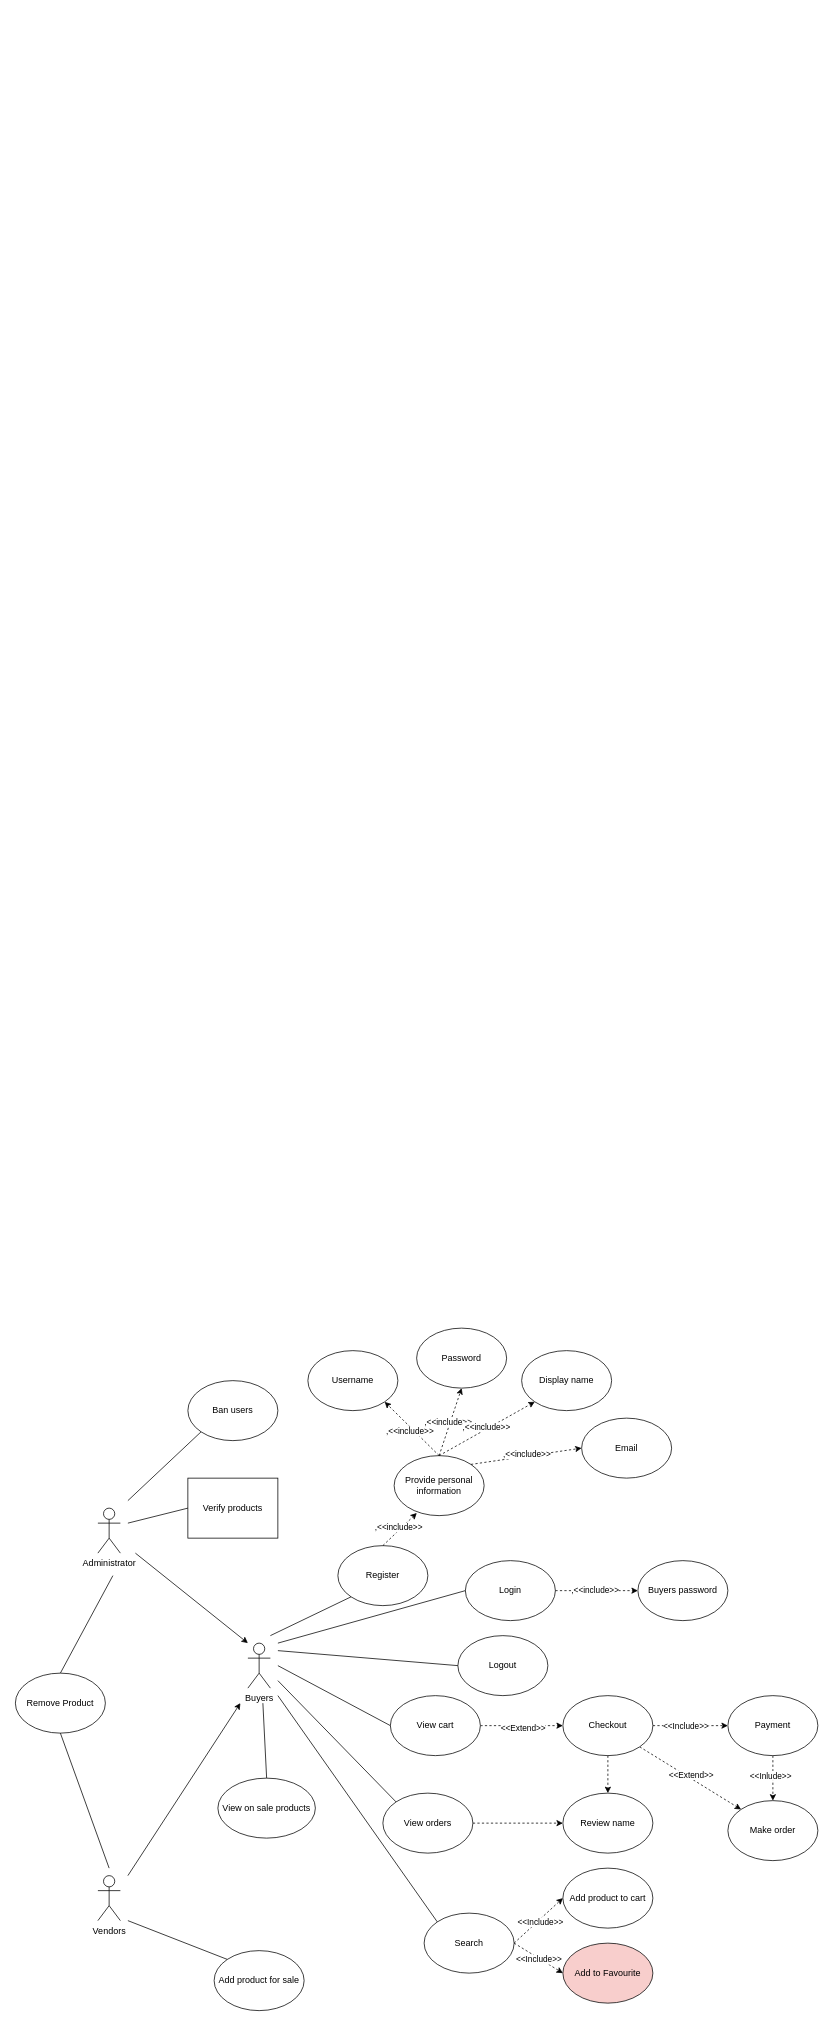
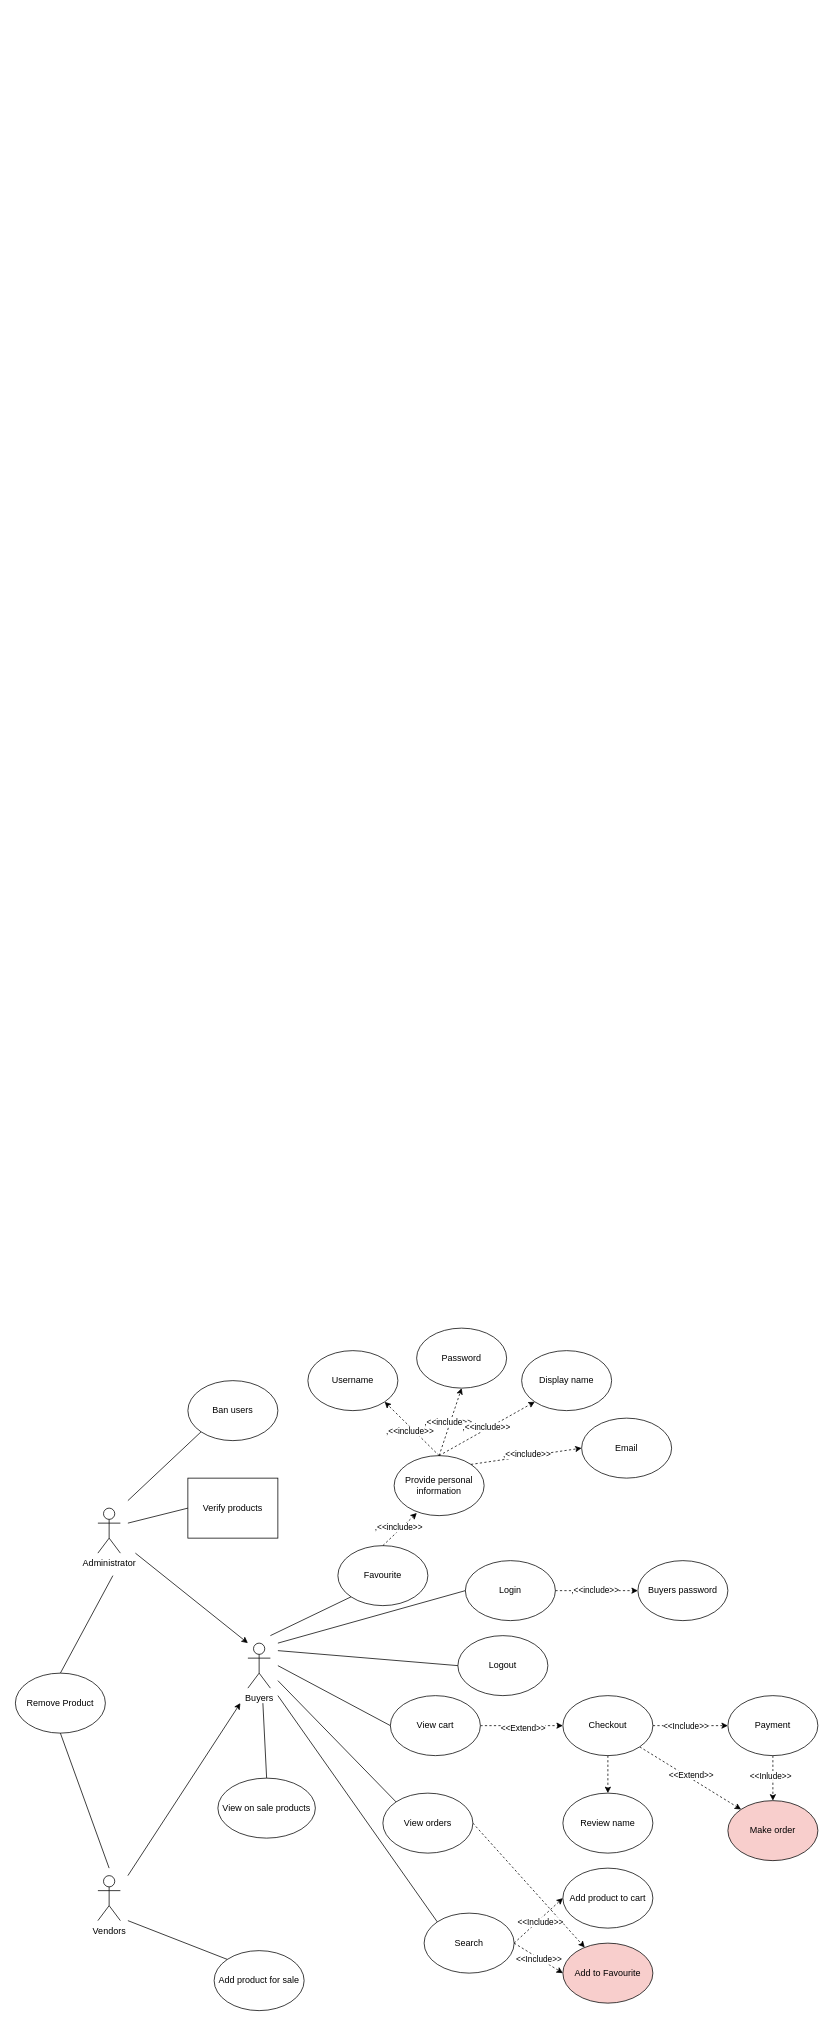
  <mxCell id="0" />
  <mxCell id="1" parent="0" />
  <mxCell id="2" style="edgeStyle=orthogonalEdgeStyle;rounded=0;orthogonalLoop=1;jettySize=auto;html=1;entryX=0;entryY=0.5;entryDx=0;entryDy=0;" edge="1" parent="1"><mxGeometry relative="1" as="geometry"><Array as="points"><mxPoint x="200" y="20" /><mxPoint x="200" y="20" /></Array><mxPoint x="120" y="20" as="sourcePoint" /></mxGeometry></mxCell>
  <mxCell id="3" value="Add product to cart" style="ellipse;whiteSpace=wrap;html=1;" vertex="1" parent="1"><mxGeometry x="750" y="2490" width="120" height="80" as="geometry" /></mxCell>
  <mxCell id="4" value="Vendors" style="shape=umlActor;verticalLabelPosition=bottom;verticalAlign=top;html=1;outlineConnect=0;" vertex="1" parent="1"><mxGeometry x="130" y="2500" width="30" height="60" as="geometry" /></mxCell>
  <mxCell id="5" value="Administrator" style="shape=umlActor;verticalLabelPosition=bottom;verticalAlign=top;html=1;outlineConnect=0;" vertex="1" parent="1"><mxGeometry x="130" y="2010" width="30" height="60" as="geometry" /></mxCell>
  <mxCell id="6" value="Add to Favourite" style="ellipse;whiteSpace=wrap;html=1;fillColor=#f8cecc;" vertex="1" parent="1"><mxGeometry x="750" y="2590" width="120" height="80" as="geometry" /></mxCell>
  <mxCell id="7" style="rounded=0;orthogonalLoop=1;jettySize=auto;html=1;exitX=1;exitY=0.5;exitDx=0;exitDy=0;entryX=0;entryY=0.5;entryDx=0;entryDy=0;dashed=1;" edge="1" parent="1" source="11" target="29"><mxGeometry relative="1" as="geometry" /></mxCell>
  <mxCell id="8" value="&amp;lt;&amp;lt;Include&amp;gt;&amp;gt;" style="edgeLabel;html=1;align=center;verticalAlign=middle;resizable=0;points=[];" connectable="0" vertex="1" parent="7"><mxGeometry x="-0.141" relative="1" as="geometry"><mxPoint as="offset" /></mxGeometry></mxCell>
  <mxCell id="9" style="rounded=0;orthogonalLoop=1;jettySize=auto;html=1;exitX=1;exitY=1;exitDx=0;exitDy=0;entryX=0;entryY=0;entryDx=0;entryDy=0;dashed=1;" edge="1" parent="1" source="11" target="52"><mxGeometry relative="1" as="geometry" /></mxCell>
  <mxCell id="10" value="&amp;lt;&amp;lt;Extend&amp;gt;&amp;gt;" style="edgeLabel;html=1;align=center;verticalAlign=middle;resizable=0;points=[];" connectable="0" vertex="1" parent="9"><mxGeometry x="-0.033" y="4" relative="1" as="geometry"><mxPoint as="offset" /></mxGeometry></mxCell>
  <mxCell id="11" value="Checkout" style="ellipse;whiteSpace=wrap;html=1;" vertex="1" parent="1"><mxGeometry x="750" y="2260" width="120" height="80" as="geometry" /></mxCell>
  <mxCell id="12" value="Add product for sale" style="ellipse;whiteSpace=wrap;html=1;" vertex="1" parent="1"><mxGeometry x="285" y="2600" width="120" height="80" as="geometry" /></mxCell>
  <mxCell id="13" value="View on sale products" style="ellipse;whiteSpace=wrap;html=1;" vertex="1" parent="1"><mxGeometry x="290" y="2370" width="130" height="80" as="geometry" /></mxCell>
- <mxCell id="14" value="Register" style="ellipse;whiteSpace=wrap;html=1;" vertex="1" parent="1"><mxGeometry x="450" y="2060" width="120" height="80" as="geometry" /></mxCell>
- <mxCell id="15" style="rounded=0;orthogonalLoop=1;jettySize=auto;html=1;exitX=1;exitY=0.5;exitDx=0;exitDy=0;entryX=0;entryY=0.5;entryDx=0;entryDy=0;dashed=1;" edge="1" parent="1" source="16" target="21"><mxGeometry relative="1" as="geometry" /></mxCell>
+ <mxCell id="14" value="Favourite" style="ellipse;whiteSpace=wrap;html=1;" vertex="1" parent="1"><mxGeometry x="450" y="2060" width="120" height="80" as="geometry" /></mxCell>
+ <mxCell id="15" style="rounded=0;orthogonalLoop=1;jettySize=auto;html=1;exitX=1;exitY=0.5;exitDx=0;exitDy=0;dashed=1;" edge="1" parent="1" source="16" target="6"><mxGeometry relative="1" as="geometry" /></mxCell>
  <mxCell id="16" value="View orders" style="ellipse;whiteSpace=wrap;html=1;" vertex="1" parent="1"><mxGeometry x="510" y="2390" width="120" height="80" as="geometry" /></mxCell>
  <mxCell id="17" style="rounded=0;orthogonalLoop=1;jettySize=auto;html=1;entryX=0;entryY=0.5;entryDx=0;entryDy=0;exitX=1;exitY=0.5;exitDx=0;exitDy=0;dashed=1;" edge="1" parent="1" source="19" target="11"><mxGeometry relative="1" as="geometry"><mxPoint x="620" y="2320" as="sourcePoint" /><mxPoint x="720" y="2360" as="targetPoint" /></mxGeometry></mxCell>
  <mxCell id="18" value="&amp;lt;&amp;lt;Extend&amp;gt;&amp;gt;" style="edgeLabel;html=1;align=center;verticalAlign=middle;resizable=0;points=[];" connectable="0" vertex="1" parent="17"><mxGeometry x="-0.009" y="-2" relative="1" as="geometry"><mxPoint x="1" as="offset" /></mxGeometry></mxCell>
  <mxCell id="19" value="View&amp;nbsp;cart" style="ellipse;whiteSpace=wrap;html=1;" vertex="1" parent="1"><mxGeometry x="520" y="2260" width="120" height="80" as="geometry" /></mxCell>
  <mxCell id="20" value="Search" style="ellipse;whiteSpace=wrap;html=1;" vertex="1" parent="1"><mxGeometry x="565" y="2550" width="120" height="80" as="geometry" /></mxCell>
  <mxCell id="21" value="Review name" style="ellipse;whiteSpace=wrap;html=1;" vertex="1" parent="1"><mxGeometry x="750" y="2390" width="120" height="80" as="geometry" /></mxCell>
  <mxCell id="22" value="Login" style="ellipse;whiteSpace=wrap;html=1;" vertex="1" parent="1"><mxGeometry x="620" y="2080" width="120" height="80" as="geometry" /></mxCell>
  <mxCell id="23" value="" style="endArrow=classic;html=1;rounded=0;entryX=0.5;entryY=0;entryDx=0;entryDy=0;dashed=1;" edge="1" parent="1" source="11" target="21"><mxGeometry width="50" height="50" relative="1" as="geometry"><mxPoint x="1030" y="2480" as="sourcePoint" /><mxPoint x="1080" y="2430" as="targetPoint" /></mxGeometry></mxCell>
  <mxCell id="24" value="Remove Product" style="ellipse;whiteSpace=wrap;html=1;" vertex="1" parent="1"><mxGeometry x="20" y="2230" width="120" height="80" as="geometry" /></mxCell>
  <mxCell id="25" value="Ban users" style="ellipse;whiteSpace=wrap;html=1;" vertex="1" parent="1"><mxGeometry x="250" y="1840" width="120" height="80" as="geometry" /></mxCell>
  <mxCell id="26" value="Verify products" style="whiteSpace=wrap;html=1;rounded=0;" vertex="1" parent="1"><mxGeometry x="250" y="1970" width="120" height="80" as="geometry" /></mxCell>
  <mxCell id="27" style="rounded=0;orthogonalLoop=1;jettySize=auto;html=1;exitX=0.5;exitY=1;exitDx=0;exitDy=0;entryX=0.5;entryY=0;entryDx=0;entryDy=0;dashed=1;" edge="1" parent="1" source="29" target="52"><mxGeometry relative="1" as="geometry" /></mxCell>
  <mxCell id="28" value="&amp;lt;&amp;lt;Inlude&amp;gt;&amp;gt;" style="edgeLabel;html=1;align=center;verticalAlign=middle;resizable=0;points=[];" vertex="1" connectable="0" parent="27"><mxGeometry x="0.016" y="-4" relative="1" as="geometry"><mxPoint y="-4" as="offset" /></mxGeometry></mxCell>
  <mxCell id="29" value="&lt;div&gt;Payment&lt;/div&gt;" style="ellipse;whiteSpace=wrap;html=1;" vertex="1" parent="1"><mxGeometry x="970" y="2260" width="120" height="80" as="geometry" /></mxCell>
  <mxCell id="30" value="Buyers" style="shape=umlActor;verticalLabelPosition=bottom;verticalAlign=top;html=1;outlineConnect=0;" vertex="1" parent="1"><mxGeometry x="330" y="2190" width="30" height="60" as="geometry" /></mxCell>
  <mxCell id="31" value="" style="endArrow=classic;html=1;rounded=0;" edge="1" parent="1"><mxGeometry width="50" height="50" relative="1" as="geometry"><mxPoint x="170" y="2500" as="sourcePoint" /><mxPoint x="320" y="2270" as="targetPoint" /></mxGeometry></mxCell>
  <mxCell id="32" style="rounded=0;orthogonalLoop=1;jettySize=auto;html=1;" edge="1" parent="1"><mxGeometry relative="1" as="geometry"><mxPoint x="180" y="2070" as="sourcePoint" /><mxPoint x="330" y="2190" as="targetPoint" /></mxGeometry></mxCell>
  <mxCell id="33" value="" style="endArrow=classic;html=1;rounded=0;exitX=0.5;exitY=0;exitDx=0;exitDy=0;dashed=1;entryX=0.252;entryY=0.957;entryDx=0;entryDy=0;entryPerimeter=0;" edge="1" parent="1" source="14" target="35"><mxGeometry width="50" height="50" relative="1" as="geometry"><mxPoint x="535" y="2070" as="sourcePoint" /><mxPoint x="585" y="2020" as="targetPoint" /></mxGeometry></mxCell>
  <mxCell id="34" value=",&amp;lt;&amp;lt;include&amp;gt;&amp;gt;" style="edgeLabel;html=1;align=center;verticalAlign=middle;resizable=0;points=[];" connectable="0" vertex="1" parent="33"><mxGeometry x="0.011" y="4" relative="1" as="geometry"><mxPoint y="1" as="offset" /></mxGeometry></mxCell>
  <mxCell id="35" value="Provide personal information" style="ellipse;whiteSpace=wrap;html=1;" vertex="1" parent="1"><mxGeometry x="525" y="1940" width="120" height="80" as="geometry" /></mxCell>
  <mxCell id="36" value="" style="endArrow=classic;html=1;rounded=0;exitX=0.5;exitY=0;exitDx=0;exitDy=0;dashed=1;entryX=1;entryY=1;entryDx=0;entryDy=0;" edge="1" parent="1" source="35" target="38"><mxGeometry width="50" height="50" relative="1" as="geometry"><mxPoint x="510" y="1950" as="sourcePoint" /><mxPoint x="470" y="1880" as="targetPoint" /></mxGeometry></mxCell>
  <mxCell id="37" value=",&amp;lt;&amp;lt;include&amp;gt;&amp;gt;" style="edgeLabel;html=1;align=center;verticalAlign=middle;resizable=0;points=[];" connectable="0" vertex="1" parent="36"><mxGeometry x="0.011" y="4" relative="1" as="geometry"><mxPoint y="1" as="offset" /></mxGeometry></mxCell>
  <mxCell id="38" value="Username" style="ellipse;whiteSpace=wrap;html=1;" vertex="1" parent="1"><mxGeometry x="410" y="1800" width="120" height="80" as="geometry" /></mxCell>
  <mxCell id="39" value="" style="endArrow=classic;html=1;rounded=0;dashed=1;entryX=0.5;entryY=1;entryDx=0;entryDy=0;" edge="1" parent="1" target="41"><mxGeometry width="50" height="50" relative="1" as="geometry"><mxPoint x="585" y="1940" as="sourcePoint" /><mxPoint x="695" y="1870" as="targetPoint" /></mxGeometry></mxCell>
  <mxCell id="40" value=",&amp;lt;&amp;lt;include&amp;gt;&amp;gt;" style="edgeLabel;html=1;align=center;verticalAlign=middle;resizable=0;points=[];" connectable="0" vertex="1" parent="39"><mxGeometry x="0.011" y="4" relative="1" as="geometry"><mxPoint y="1" as="offset" /></mxGeometry></mxCell>
  <mxCell id="41" value="Password" style="ellipse;whiteSpace=wrap;html=1;" vertex="1" parent="1"><mxGeometry x="555" y="1770" width="120" height="80" as="geometry" /></mxCell>
  <mxCell id="42" value="" style="endArrow=classic;html=1;rounded=0;dashed=1;entryX=0;entryY=1;entryDx=0;entryDy=0;exitX=0.5;exitY=0;exitDx=0;exitDy=0;" edge="1" parent="1" source="35" target="44"><mxGeometry width="50" height="50" relative="1" as="geometry"><mxPoint x="725" y="1940" as="sourcePoint" /><mxPoint x="835" y="1870" as="targetPoint" /></mxGeometry></mxCell>
  <mxCell id="43" value=",&amp;lt;&amp;lt;include&amp;gt;&amp;gt;" style="edgeLabel;html=1;align=center;verticalAlign=middle;resizable=0;points=[];" connectable="0" vertex="1" parent="42"><mxGeometry x="0.011" y="4" relative="1" as="geometry"><mxPoint y="1" as="offset" /></mxGeometry></mxCell>
  <mxCell id="44" value="Display name" style="ellipse;whiteSpace=wrap;html=1;" vertex="1" parent="1"><mxGeometry x="695" y="1800" width="120" height="80" as="geometry" /></mxCell>
  <mxCell id="45" value="" style="endArrow=classic;html=1;rounded=0;dashed=1;entryX=0;entryY=0.5;entryDx=0;entryDy=0;exitX=1;exitY=0;exitDx=0;exitDy=0;" edge="1" parent="1" source="35" target="47"><mxGeometry width="50" height="50" relative="1" as="geometry"><mxPoint x="805" y="2030" as="sourcePoint" /><mxPoint x="915" y="1960" as="targetPoint" /></mxGeometry></mxCell>
  <mxCell id="46" value=",&amp;lt;&amp;lt;include&amp;gt;&amp;gt;" style="edgeLabel;html=1;align=center;verticalAlign=middle;resizable=0;points=[];" connectable="0" vertex="1" parent="45"><mxGeometry x="0.011" y="4" relative="1" as="geometry"><mxPoint y="1" as="offset" /></mxGeometry></mxCell>
  <mxCell id="47" value="Email" style="ellipse;whiteSpace=wrap;html=1;" vertex="1" parent="1"><mxGeometry x="775" y="1890" width="120" height="80" as="geometry" /></mxCell>
  <mxCell id="48" value="" style="endArrow=classic;html=1;rounded=0;dashed=1;entryX=0;entryY=0.5;entryDx=0;entryDy=0;exitX=1;exitY=0.5;exitDx=0;exitDy=0;" edge="1" parent="1" source="22" target="50"><mxGeometry width="50" height="50" relative="1" as="geometry"><mxPoint x="1140" y="2050" as="sourcePoint" /><mxPoint x="1290" y="1962.306" as="targetPoint" /></mxGeometry></mxCell>
  <mxCell id="49" value=",&amp;lt;&amp;lt;include&amp;gt;&amp;gt;" style="edgeLabel;html=1;align=center;verticalAlign=middle;resizable=0;points=[];" connectable="0" vertex="1" parent="48"><mxGeometry x="0.011" y="4" relative="1" as="geometry"><mxPoint x="-3" y="4" as="offset" /></mxGeometry></mxCell>
  <mxCell id="50" value="Buyers password" style="ellipse;whiteSpace=wrap;html=1;" vertex="1" parent="1"><mxGeometry x="850" y="2079.996" width="120" height="80" as="geometry" /></mxCell>
  <mxCell id="51" value="" style="endArrow=none;html=1;rounded=0;exitX=0.5;exitY=0;exitDx=0;exitDy=0;" edge="1" parent="1" source="13"><mxGeometry width="50" height="50" relative="1" as="geometry"><mxPoint x="310" y="2540" as="sourcePoint" /><mxPoint x="350" y="2270" as="targetPoint" /><Array as="points" /></mxGeometry></mxCell>
- <mxCell id="52" value="Make order" style="ellipse;whiteSpace=wrap;html=1;" vertex="1" parent="1"><mxGeometry x="970" y="2400" width="120" height="80" as="geometry" /></mxCell>
+ <mxCell id="52" value="Make order" style="ellipse;whiteSpace=wrap;html=1;fillColor=#f8cecc;" vertex="1" parent="1"><mxGeometry x="970" y="2400" width="120" height="80" as="geometry" /></mxCell>
  <mxCell id="53" value="" style="endArrow=none;html=1;rounded=0;entryX=0;entryY=0.5;entryDx=0;entryDy=0;" edge="1" parent="1" target="19"><mxGeometry width="50" height="50" relative="1" as="geometry"><mxPoint x="370" y="2220" as="sourcePoint" /><mxPoint x="540" y="2230" as="targetPoint" /></mxGeometry></mxCell>
  <mxCell id="54" value="" style="endArrow=none;html=1;rounded=0;entryX=0;entryY=0;entryDx=0;entryDy=0;" edge="1" parent="1" target="20"><mxGeometry width="50" height="50" relative="1" as="geometry"><mxPoint x="370" y="2260" as="sourcePoint" /><mxPoint x="990" y="2450" as="targetPoint" /></mxGeometry></mxCell>
  <mxCell id="55" value="" style="endArrow=none;html=1;rounded=0;entryX=0;entryY=0;entryDx=0;entryDy=0;" edge="1" parent="1" target="16"><mxGeometry width="50" height="50" relative="1" as="geometry"><mxPoint x="370" y="2240" as="sourcePoint" /><mxPoint x="990" y="2540" as="targetPoint" /></mxGeometry></mxCell>
  <mxCell id="56" style="rounded=0;orthogonalLoop=1;jettySize=auto;html=1;entryX=0;entryY=0.5;entryDx=0;entryDy=0;exitX=1;exitY=0.5;exitDx=0;exitDy=0;dashed=1;" edge="1" parent="1" source="20" target="6"><mxGeometry relative="1" as="geometry"><mxPoint x="695" y="2230" as="sourcePoint" /><mxPoint x="805" y="2230" as="targetPoint" /></mxGeometry></mxCell>
  <mxCell id="57" value="&amp;lt;&amp;lt;Include&amp;gt;&amp;gt;" style="edgeLabel;html=1;align=center;verticalAlign=middle;resizable=0;points=[];" connectable="0" vertex="1" parent="56"><mxGeometry x="-0.009" y="-2" relative="1" as="geometry"><mxPoint x="1" as="offset" /></mxGeometry></mxCell>
  <mxCell id="58" style="rounded=0;orthogonalLoop=1;jettySize=auto;html=1;entryX=0;entryY=0.5;entryDx=0;entryDy=0;exitX=1;exitY=0.5;exitDx=0;exitDy=0;dashed=1;" edge="1" parent="1" source="20" target="3"><mxGeometry relative="1" as="geometry"><mxPoint x="715" y="2410" as="sourcePoint" /><mxPoint x="780" y="2350" as="targetPoint" /></mxGeometry></mxCell>
  <mxCell id="59" value="&amp;lt;&amp;lt;Include&amp;gt;&amp;gt;" style="edgeLabel;html=1;align=center;verticalAlign=middle;resizable=0;points=[];" connectable="0" vertex="1" parent="58"><mxGeometry x="-0.009" y="-2" relative="1" as="geometry"><mxPoint x="1" as="offset" /></mxGeometry></mxCell>
  <mxCell id="60" value="" style="endArrow=none;html=1;rounded=0;entryX=0;entryY=1;entryDx=0;entryDy=0;" edge="1" parent="1" target="14"><mxGeometry width="50" height="50" relative="1" as="geometry"><mxPoint x="360" y="2180" as="sourcePoint" /><mxPoint x="420" y="2130" as="targetPoint" /></mxGeometry></mxCell>
  <mxCell id="61" value="" style="endArrow=none;html=1;rounded=0;entryX=0;entryY=0.5;entryDx=0;entryDy=0;" edge="1" parent="1" target="22"><mxGeometry width="50" height="50" relative="1" as="geometry"><mxPoint x="370" y="2190" as="sourcePoint" /><mxPoint x="550" y="2170" as="targetPoint" /></mxGeometry></mxCell>
  <mxCell id="62" value="Logout" style="ellipse;whiteSpace=wrap;html=1;" vertex="1" parent="1"><mxGeometry x="610" y="2180" width="120" height="80" as="geometry" /></mxCell>
  <mxCell id="63" value="" style="endArrow=none;html=1;rounded=0;entryX=0;entryY=0.5;entryDx=0;entryDy=0;" edge="1" parent="1" target="62"><mxGeometry width="50" height="50" relative="1" as="geometry"><mxPoint x="370" y="2200" as="sourcePoint" /><mxPoint x="607" y="2124" as="targetPoint" /></mxGeometry></mxCell>
  <mxCell id="64" value="" style="endArrow=none;html=1;rounded=0;exitX=0.5;exitY=0;exitDx=0;exitDy=0;" edge="1" parent="1" source="24"><mxGeometry width="50" height="50" relative="1" as="geometry"><mxPoint x="90" y="2190" as="sourcePoint" /><mxPoint x="150" y="2100" as="targetPoint" /></mxGeometry></mxCell>
  <mxCell id="65" value="" style="endArrow=none;html=1;rounded=0;entryX=0.5;entryY=1;entryDx=0;entryDy=0;" edge="1" parent="1" target="24"><mxGeometry width="50" height="50" relative="1" as="geometry"><mxPoint x="145" y="2490" as="sourcePoint" /><mxPoint x="160" y="2380" as="targetPoint" /></mxGeometry></mxCell>
  <mxCell id="66" value="" style="endArrow=none;html=1;rounded=0;entryX=0;entryY=1;entryDx=0;entryDy=0;" edge="1" parent="1" target="25"><mxGeometry width="50" height="50" relative="1" as="geometry"><mxPoint x="170" y="2000" as="sourcePoint" /><mxPoint x="190" y="1950" as="targetPoint" /></mxGeometry></mxCell>
  <mxCell id="67" value="" style="endArrow=none;html=1;rounded=0;entryX=0;entryY=0.5;entryDx=0;entryDy=0;" edge="1" parent="1" target="26"><mxGeometry width="50" height="50" relative="1" as="geometry"><mxPoint x="170" y="2030" as="sourcePoint" /><mxPoint x="220" y="1990" as="targetPoint" /></mxGeometry></mxCell>
  <mxCell id="68" value="" style="endArrow=none;html=1;rounded=0;entryX=0;entryY=0;entryDx=0;entryDy=0;" edge="1" parent="1" target="12"><mxGeometry width="50" height="50" relative="1" as="geometry"><mxPoint x="170" y="2560" as="sourcePoint" /><mxPoint x="240" y="2580" as="targetPoint" /></mxGeometry></mxCell>
